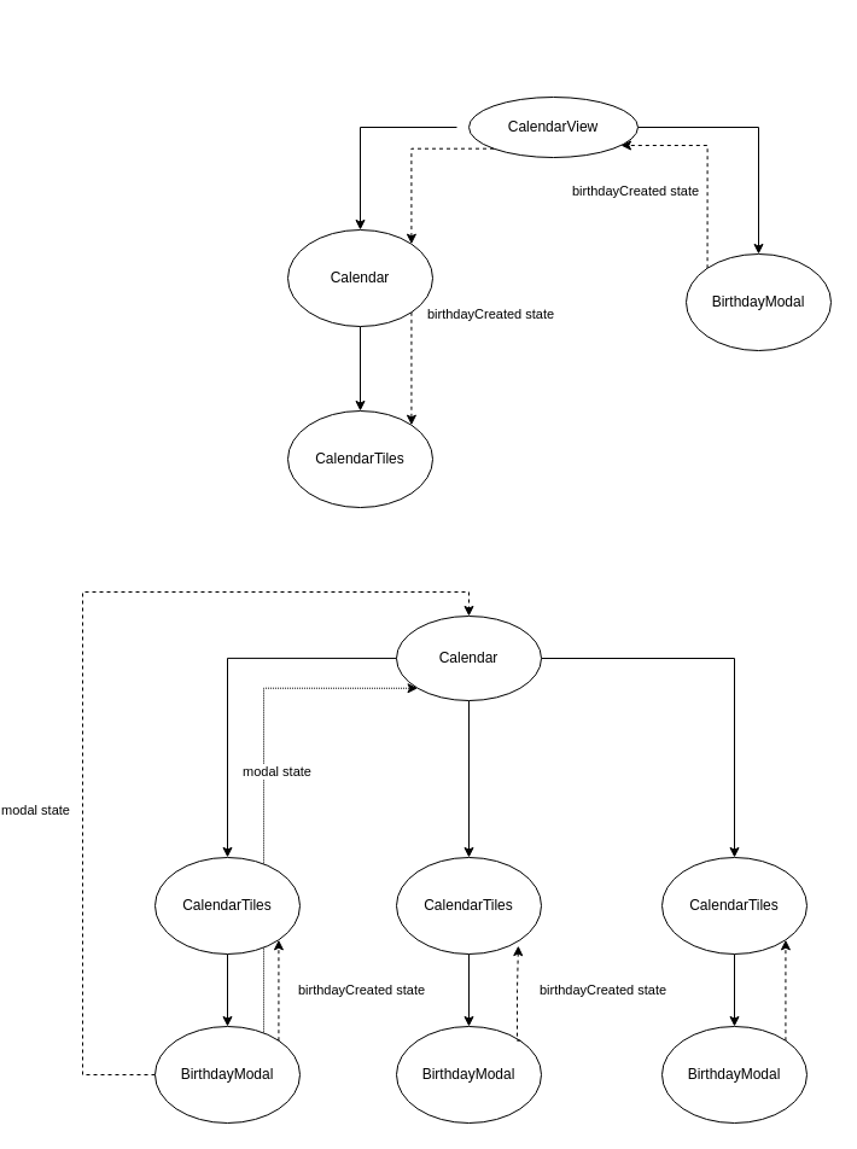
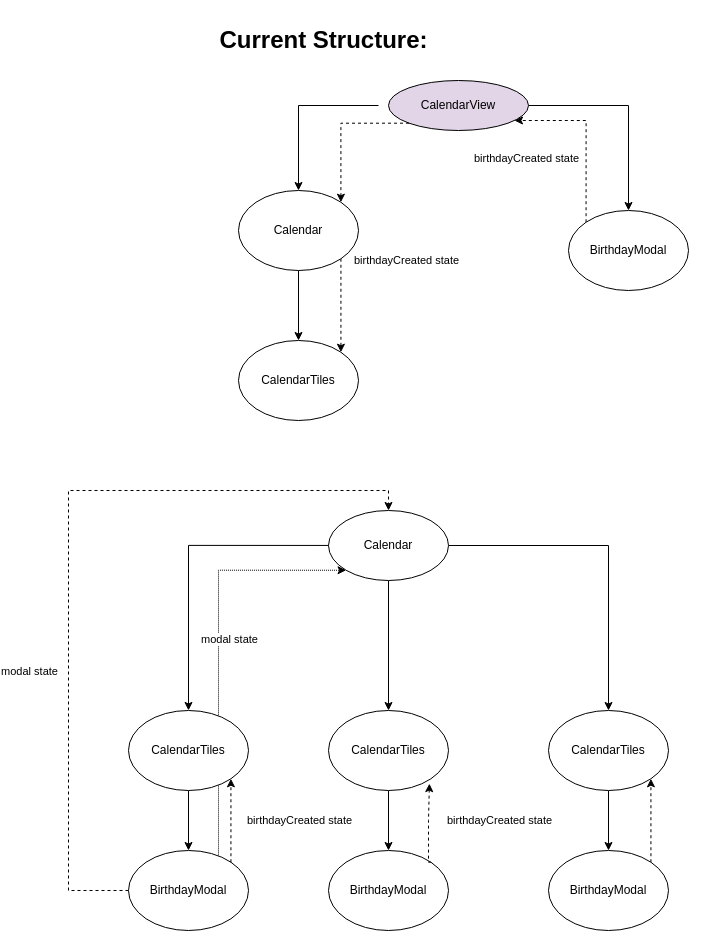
  <mxCell id="0" />
  <mxCell id="1" parent="0" />
  <mxCell id="2" style="edgeStyle=orthogonalEdgeStyle;rounded=0;orthogonalLoop=1;jettySize=auto;html=1;" edge="1" parent="1" target="7"><mxGeometry relative="1" as="geometry"><mxPoint x="300" y="180" as="targetPoint" /><mxPoint x="330" y="105" as="sourcePoint" /><Array as="points"><mxPoint x="250" y="105" /></Array></mxGeometry></mxCell>
  <mxCell id="3" style="edgeStyle=orthogonalEdgeStyle;rounded=0;orthogonalLoop=1;jettySize=auto;html=1;" edge="1" parent="1" source="4" target="10"><mxGeometry relative="1" as="geometry" /></mxCell>
- <mxCell id="4" value="CalendarView" style="ellipse;whiteSpace=wrap;html=1;" vertex="1" parent="1"><mxGeometry x="340" y="80" width="140" height="50" as="geometry" /></mxCell>
+ <mxCell id="4" value="CalendarView" style="ellipse;whiteSpace=wrap;html=1;fillColor=#e1d5e7;" vertex="1" parent="1"><mxGeometry x="340" y="80" width="140" height="50" as="geometry" /></mxCell>
  <mxCell id="5" value="" style="edgeStyle=orthogonalEdgeStyle;rounded=0;orthogonalLoop=1;jettySize=auto;html=1;" edge="1" parent="1" source="7" target="11"><mxGeometry relative="1" as="geometry" /></mxCell>
  <mxCell id="6" style="edgeStyle=orthogonalEdgeStyle;rounded=0;orthogonalLoop=1;jettySize=auto;html=1;exitX=1;exitY=1;exitDx=0;exitDy=0;entryX=1;entryY=0;entryDx=0;entryDy=0;dashed=1;" edge="1" parent="1" source="7" target="11"><mxGeometry relative="1" as="geometry" /></mxCell>
  <mxCell id="7" value="Calendar" style="ellipse;whiteSpace=wrap;html=1;" vertex="1" parent="1"><mxGeometry x="190" y="190" width="120" height="80" as="geometry" /></mxCell>
  <mxCell id="8" style="edgeStyle=orthogonalEdgeStyle;rounded=0;orthogonalLoop=1;jettySize=auto;html=1;exitX=0;exitY=0;exitDx=0;exitDy=0;dashed=1;" edge="1" parent="1" source="10" target="4"><mxGeometry relative="1" as="geometry"><Array as="points"><mxPoint x="538" y="120" /></Array></mxGeometry></mxCell>
  <mxCell id="9" value="birthdayCreated state" style="edgeLabel;html=1;align=center;verticalAlign=middle;resizable=0;points=[];" vertex="1" connectable="0" parent="8"><mxGeometry x="0.036" y="2" relative="1" as="geometry"><mxPoint x="-58" y="26" as="offset" /></mxGeometry></mxCell>
  <mxCell id="10" value="BirthdayModal" style="ellipse;whiteSpace=wrap;html=1;" vertex="1" parent="1"><mxGeometry x="520" y="210" width="120" height="80" as="geometry" /></mxCell>
  <mxCell id="11" value="CalendarTiles" style="ellipse;whiteSpace=wrap;html=1;" vertex="1" parent="1"><mxGeometry x="190" y="340" width="120" height="80" as="geometry" /></mxCell>
  <mxCell id="12" style="edgeStyle=orthogonalEdgeStyle;rounded=0;orthogonalLoop=1;jettySize=auto;html=1;exitX=0.5;exitY=1;exitDx=0;exitDy=0;" edge="1" parent="1" source="14" target="28"><mxGeometry relative="1" as="geometry" /></mxCell>
  <mxCell id="13" style="edgeStyle=orthogonalEdgeStyle;rounded=0;orthogonalLoop=1;jettySize=auto;html=1;exitX=1;exitY=0.5;exitDx=0;exitDy=0;entryX=0.5;entryY=0;entryDx=0;entryDy=0;" edge="1" parent="1" source="14" target="31"><mxGeometry relative="1" as="geometry" /></mxCell>
  <mxCell id="14" value="Calendar" style="ellipse;whiteSpace=wrap;html=1;" vertex="1" parent="1"><mxGeometry x="280" y="510" width="120" height="70" as="geometry" /></mxCell>
  <mxCell id="15" style="edgeStyle=orthogonalEdgeStyle;rounded=0;orthogonalLoop=1;jettySize=auto;html=1;entryX=0.5;entryY=0;entryDx=0;entryDy=0;dashed=1;" edge="1" parent="1" source="19" target="14"><mxGeometry relative="1" as="geometry"><Array as="points"><mxPoint x="20" y="890" /><mxPoint x="20" y="490" /><mxPoint x="340" y="490" /></Array></mxGeometry></mxCell>
  <mxCell id="16" value="modal state" style="edgeLabel;html=1;align=center;verticalAlign=middle;resizable=0;points=[];" vertex="1" connectable="0" parent="15"><mxGeometry x="-0.035" relative="1" as="geometry"><mxPoint x="-40" y="106" as="offset" /></mxGeometry></mxCell>
  <mxCell id="17" style="edgeStyle=orthogonalEdgeStyle;rounded=0;orthogonalLoop=1;jettySize=auto;html=1;exitX=1;exitY=0;exitDx=0;exitDy=0;entryX=0;entryY=1;entryDx=0;entryDy=0;dashed=1;dashPattern=1 1;" edge="1" parent="1" source="19" target="14"><mxGeometry relative="1" as="geometry"><mxPoint x="182.118" y="590" as="targetPoint" /><Array as="points"><mxPoint x="170" y="862" /><mxPoint x="170" y="569" /></Array></mxGeometry></mxCell>
  <mxCell id="18" value="modal state" style="edgeLabel;html=1;align=center;verticalAlign=middle;resizable=0;points=[];" vertex="1" connectable="0" parent="17"><mxGeometry x="0.092" y="-2" relative="1" as="geometry"><mxPoint x="8" as="offset" /></mxGeometry></mxCell>
  <mxCell id="19" value="BirthdayModal" style="ellipse;whiteSpace=wrap;html=1;" vertex="1" parent="1"><mxGeometry x="80" y="850" width="120" height="80" as="geometry" /></mxCell>
  <mxCell id="20" style="edgeStyle=orthogonalEdgeStyle;rounded=0;orthogonalLoop=1;jettySize=auto;html=1;" edge="1" parent="1" source="21" target="19"><mxGeometry relative="1" as="geometry" /></mxCell>
  <mxCell id="21" value="CalendarTiles" style="ellipse;whiteSpace=wrap;html=1;" vertex="1" parent="1"><mxGeometry x="80" y="710" width="120" height="80" as="geometry" /></mxCell>
  <mxCell id="22" style="edgeStyle=orthogonalEdgeStyle;rounded=0;orthogonalLoop=1;jettySize=auto;html=1;exitX=0;exitY=1;exitDx=0;exitDy=0;entryX=1;entryY=0;entryDx=0;entryDy=0;dashed=1;" edge="1" parent="1" source="4" target="7"><mxGeometry relative="1" as="geometry" /></mxCell>
  <mxCell id="23" value="birthdayCreated state" style="edgeLabel;html=1;align=center;verticalAlign=middle;resizable=0;points=[];" vertex="1" connectable="0" parent="22"><mxGeometry x="-0.166" y="4" relative="1" as="geometry"><mxPoint x="58" y="133" as="offset" /></mxGeometry></mxCell>
+ <mxCell id="24" value="&lt;font style=&quot;font-size: 24px;&quot;&gt;&lt;b&gt;Current Structure:&lt;/b&gt;&lt;/font&gt;" style="text;html=1;align=center;verticalAlign=middle;resizable=0;points=[];autosize=1;strokeColor=none;fillColor=none;" vertex="1" parent="1"><mxGeometry x="160" y="20" width="230" height="40" as="geometry" /></mxCell>
  <mxCell id="25" style="edgeStyle=orthogonalEdgeStyle;rounded=0;orthogonalLoop=1;jettySize=auto;html=1;exitX=0;exitY=1;exitDx=0;exitDy=0;entryX=0.395;entryY=0.01;entryDx=0;entryDy=0;entryPerimeter=0;strokeColor=none;movable=0;resizable=0;rotatable=0;deletable=0;editable=0;locked=1;connectable=0;" edge="1" parent="1" source="14" target="21"><mxGeometry relative="1" as="geometry" /></mxCell>
  <mxCell id="26" style="edgeStyle=orthogonalEdgeStyle;rounded=0;orthogonalLoop=1;jettySize=auto;html=1;entryX=0.5;entryY=0;entryDx=0;entryDy=0;" edge="1" parent="1"><mxGeometry relative="1" as="geometry"><mxPoint x="280" y="544.94" as="sourcePoint" /><mxPoint x="140" y="709.94" as="targetPoint" /><Array as="points"><mxPoint x="140" y="545" /></Array></mxGeometry></mxCell>
  <mxCell id="27" style="edgeStyle=orthogonalEdgeStyle;rounded=0;orthogonalLoop=1;jettySize=auto;html=1;exitX=0.5;exitY=1;exitDx=0;exitDy=0;entryX=0.5;entryY=0;entryDx=0;entryDy=0;" edge="1" parent="1" source="28" target="29"><mxGeometry relative="1" as="geometry" /></mxCell>
  <mxCell id="28" value="CalendarTiles" style="ellipse;whiteSpace=wrap;html=1;" vertex="1" parent="1"><mxGeometry x="280" y="710" width="120" height="80" as="geometry" /></mxCell>
  <mxCell id="29" value="BirthdayModal" style="ellipse;whiteSpace=wrap;html=1;" vertex="1" parent="1"><mxGeometry x="280" y="850" width="120" height="80" as="geometry" /></mxCell>
  <mxCell id="30" style="edgeStyle=orthogonalEdgeStyle;rounded=0;orthogonalLoop=1;jettySize=auto;html=1;exitX=0.5;exitY=1;exitDx=0;exitDy=0;entryX=0.5;entryY=0;entryDx=0;entryDy=0;" edge="1" parent="1" source="31" target="33"><mxGeometry relative="1" as="geometry" /></mxCell>
  <mxCell id="31" value="CalendarTiles" style="ellipse;whiteSpace=wrap;html=1;" vertex="1" parent="1"><mxGeometry x="500" y="710" width="120" height="80" as="geometry" /></mxCell>
  <mxCell id="32" style="edgeStyle=orthogonalEdgeStyle;rounded=0;orthogonalLoop=1;jettySize=auto;html=1;exitX=1;exitY=0;exitDx=0;exitDy=0;entryX=1;entryY=1;entryDx=0;entryDy=0;dashed=1;" edge="1" parent="1" source="33" target="31"><mxGeometry relative="1" as="geometry" /></mxCell>
  <mxCell id="33" value="BirthdayModal" style="ellipse;whiteSpace=wrap;html=1;" vertex="1" parent="1"><mxGeometry x="500" y="850" width="120" height="80" as="geometry" /></mxCell>
  <mxCell id="34" style="edgeStyle=orthogonalEdgeStyle;rounded=0;orthogonalLoop=1;jettySize=auto;html=1;exitX=1;exitY=1;exitDx=0;exitDy=0;" edge="1" parent="1" source="21"><mxGeometry relative="1" as="geometry"><mxPoint x="182" y="778" as="targetPoint" /></mxGeometry></mxCell>
  <mxCell id="35" style="edgeStyle=orthogonalEdgeStyle;rounded=0;orthogonalLoop=1;jettySize=auto;html=1;exitX=1;exitY=0;exitDx=0;exitDy=0;dashed=1;entryX=1;entryY=1;entryDx=0;entryDy=0;" edge="1" parent="1" source="19" target="21"><mxGeometry relative="1" as="geometry"><mxPoint x="182" y="784" as="targetPoint" /></mxGeometry></mxCell>
  <mxCell id="36" value="birthdayCreated state" style="edgeLabel;html=1;align=center;verticalAlign=middle;resizable=0;points=[];" vertex="1" connectable="0" parent="35"><mxGeometry x="0.005" y="-1" relative="1" as="geometry"><mxPoint x="67" as="offset" /></mxGeometry></mxCell>
  <mxCell id="37" value="birthdayCreated state" style="edgeLabel;html=1;align=center;verticalAlign=middle;resizable=0;points=[];" vertex="1" connectable="0" parent="1"><mxGeometry x="450.005" y="819.995" as="geometry" /></mxCell>
  <mxCell id="38" style="edgeStyle=orthogonalEdgeStyle;rounded=0;orthogonalLoop=1;jettySize=auto;html=1;exitX=1;exitY=0;exitDx=0;exitDy=0;entryX=0.841;entryY=0.914;entryDx=0;entryDy=0;entryPerimeter=0;dashed=1;" edge="1" parent="1" source="29" target="28"><mxGeometry relative="1" as="geometry"><Array as="points"><mxPoint x="380" y="862" /><mxPoint x="380" y="820" /><mxPoint x="381" y="820" /></Array></mxGeometry></mxCell>
